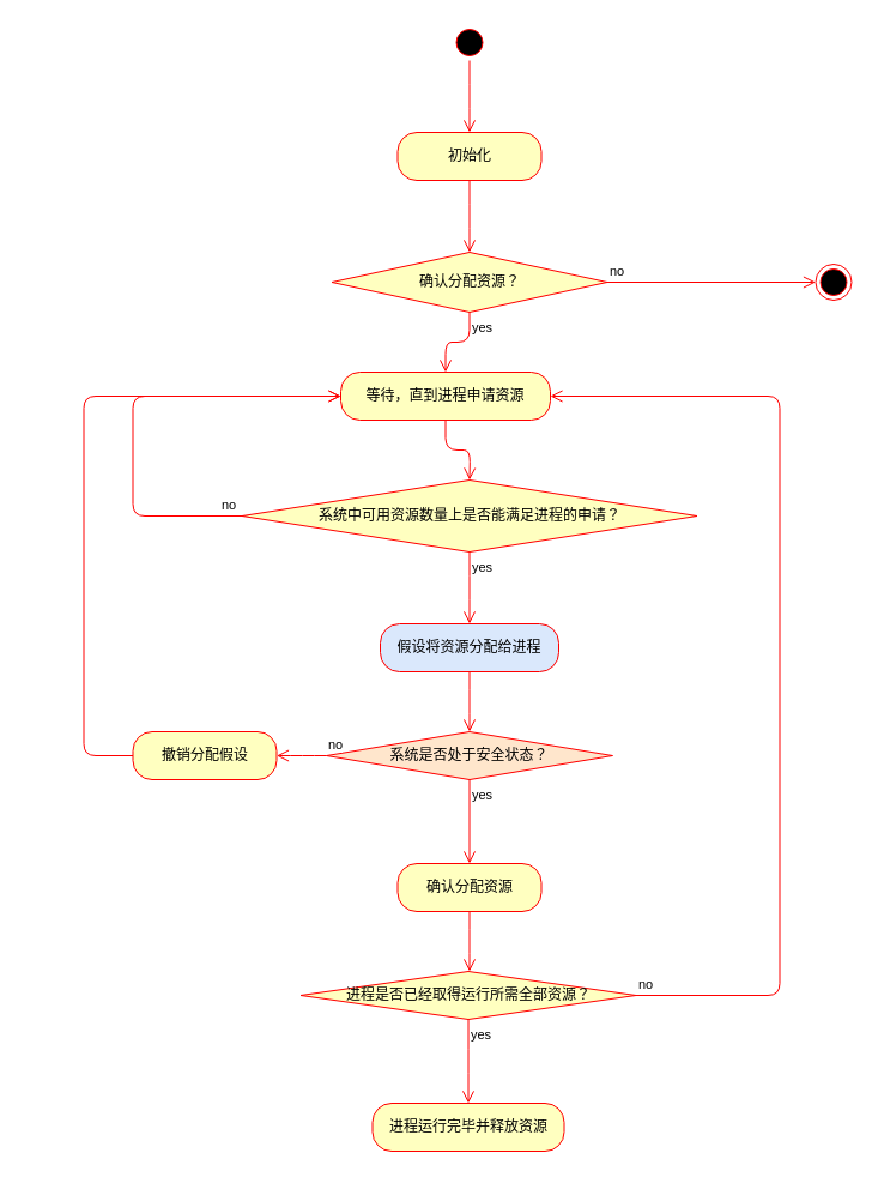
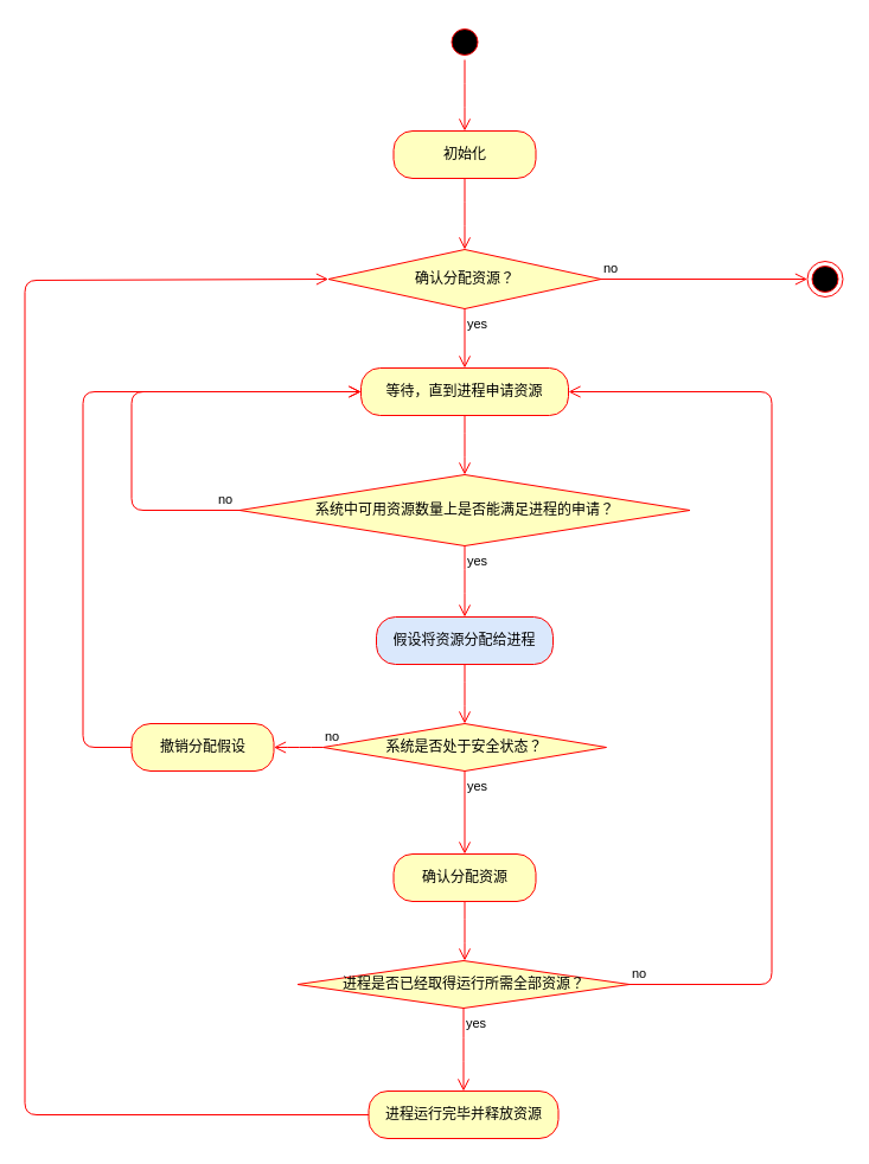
  <mxCell id="0" />
  <mxCell id="1" parent="0" />
  <mxCell id="2" value="" style="ellipse;html=1;shape=startState;fillColor=#000000;strokeColor=#ff0000;" parent="1" vertex="1"><mxGeometry x="376.5" y="20" width="30" height="30" as="geometry" /></mxCell>
  <mxCell id="3" value="" style="edgeStyle=orthogonalEdgeStyle;html=1;verticalAlign=bottom;endArrow=open;endSize=8;strokeColor=#ff0000;" parent="1" source="2" edge="1"><mxGeometry relative="1" as="geometry"><mxPoint x="391.5" y="110" as="targetPoint" /></mxGeometry></mxCell>
  <mxCell id="4" value="初始化" style="rounded=1;whiteSpace=wrap;html=1;arcSize=40;fontColor=#000000;fillColor=#ffffc0;strokeColor=#ff0000;" vertex="1" parent="1"><mxGeometry x="331.5" y="110" width="120" height="40" as="geometry" /></mxCell>
  <mxCell id="5" value="" style="edgeStyle=orthogonalEdgeStyle;html=1;verticalAlign=bottom;endArrow=open;endSize=8;strokeColor=#ff0000;" edge="1" source="4" parent="1"><mxGeometry relative="1" as="geometry"><mxPoint x="391.5" y="210" as="targetPoint" /></mxGeometry></mxCell>
  <mxCell id="6" value="确认分配资源？" style="rhombus;whiteSpace=wrap;html=1;fillColor=#ffffc0;strokeColor=#ff0000;" vertex="1" parent="1"><mxGeometry x="276.5" y="210" width="230" height="50" as="geometry" /></mxCell>
  <mxCell id="7" value="no" style="edgeStyle=orthogonalEdgeStyle;html=1;align=left;verticalAlign=bottom;endArrow=open;endSize=8;strokeColor=#ff0000;" edge="1" source="6" parent="1" target="23"><mxGeometry x="-1" relative="1" as="geometry"><mxPoint x="630.5" y="235" as="targetPoint" /></mxGeometry></mxCell>
  <mxCell id="8" value="yes" style="edgeStyle=orthogonalEdgeStyle;html=1;align=left;verticalAlign=top;endArrow=open;endSize=8;strokeColor=#ff0000;entryX=0.5;entryY=0;entryDx=0;entryDy=0;" edge="1" source="6" parent="1" target="9"><mxGeometry x="-1" relative="1" as="geometry"><mxPoint x="391.5" y="300" as="targetPoint" /></mxGeometry></mxCell>
- <mxCell id="9" value="等待，直到进程申请资源" style="rounded=1;whiteSpace=wrap;html=1;arcSize=40;fontColor=#000000;fillColor=#ffffc0;strokeColor=#ff0000;" vertex="1" parent="1"><mxGeometry x="284" y="310" width="175" height="40" as="geometry" /></mxCell>
+ <mxCell id="9" value="等待，直到进程申请资源" style="rounded=1;whiteSpace=wrap;html=1;arcSize=40;fontColor=#000000;fillColor=#ffffc0;strokeColor=#ff0000;" vertex="1" parent="1"><mxGeometry x="304" y="310" width="175" height="40" as="geometry" /></mxCell>
  <mxCell id="10" value="" style="edgeStyle=orthogonalEdgeStyle;html=1;verticalAlign=bottom;endArrow=open;endSize=8;strokeColor=#ff0000;" edge="1" source="9" parent="1"><mxGeometry relative="1" as="geometry"><mxPoint x="391.5" y="400" as="targetPoint" /></mxGeometry></mxCell>
  <mxCell id="11" value="系统中可用资源数量上是否能满足进程的申请？" style="rhombus;whiteSpace=wrap;html=1;fillColor=#ffffc0;strokeColor=#ff0000;" vertex="1" parent="1"><mxGeometry x="201.5" y="400" width="380" height="60" as="geometry" /></mxCell>
  <mxCell id="12" value="no" style="edgeStyle=orthogonalEdgeStyle;html=1;align=left;verticalAlign=bottom;endArrow=open;endSize=8;strokeColor=#ff0000;entryX=0;entryY=0.5;entryDx=0;entryDy=0;" edge="1" source="11" parent="1" target="9"><mxGeometry x="-0.895" relative="1" as="geometry"><mxPoint x="656.5" y="180" as="targetPoint" /><Array as="points"><mxPoint x="110.5" y="430" /><mxPoint x="110.5" y="330" /></Array><mxPoint as="offset" /></mxGeometry></mxCell>
  <mxCell id="13" value="yes" style="edgeStyle=orthogonalEdgeStyle;html=1;align=left;verticalAlign=top;endArrow=open;endSize=8;strokeColor=#ff0000;" edge="1" source="11" parent="1"><mxGeometry x="-1" relative="1" as="geometry"><mxPoint x="391.5" y="520" as="targetPoint" /></mxGeometry></mxCell>
  <mxCell id="14" value="假设将资源分配给进程" style="rounded=1;whiteSpace=wrap;html=1;arcSize=40;fontColor=#000000;fillColor=#dae8fc;strokeColor=#ff0000;" vertex="1" parent="1"><mxGeometry x="317" y="520" width="149" height="40" as="geometry" /></mxCell>
  <mxCell id="15" value="" style="edgeStyle=orthogonalEdgeStyle;html=1;verticalAlign=bottom;endArrow=open;endSize=8;strokeColor=#ff0000;" edge="1" source="14" parent="1"><mxGeometry relative="1" as="geometry"><mxPoint x="391.5" y="610" as="targetPoint" /></mxGeometry></mxCell>
- <mxCell id="16" value="系统是否处于安全状态？" style="rhombus;whiteSpace=wrap;html=1;fillColor=#ffe6cc;strokeColor=#ff0000;" vertex="1" parent="1"><mxGeometry x="272" y="610" width="239" height="40" as="geometry" /></mxCell>
+ <mxCell id="16" value="系统是否处于安全状态？" style="rhombus;whiteSpace=wrap;html=1;fillColor=#ffffc0;strokeColor=#ff0000;" vertex="1" parent="1"><mxGeometry x="272" y="610" width="239" height="40" as="geometry" /></mxCell>
  <mxCell id="17" value="no" style="edgeStyle=orthogonalEdgeStyle;html=1;align=left;verticalAlign=bottom;endArrow=open;endSize=8;strokeColor=#ff0000;" edge="1" source="16" parent="1"><mxGeometry x="-1" relative="1" as="geometry"><mxPoint x="230.5" y="630" as="targetPoint" /></mxGeometry></mxCell>
  <mxCell id="18" value="yes" style="edgeStyle=orthogonalEdgeStyle;html=1;align=left;verticalAlign=top;endArrow=open;endSize=8;strokeColor=#ff0000;" edge="1" source="16" parent="1"><mxGeometry x="-1" relative="1" as="geometry"><mxPoint x="391.5" y="720" as="targetPoint" /><Array as="points"><mxPoint x="391.5" y="720" /></Array></mxGeometry></mxCell>
  <mxCell id="19" value="撤销分配假设" style="rounded=1;whiteSpace=wrap;html=1;arcSize=40;fontColor=#000000;fillColor=#ffffc0;strokeColor=#ff0000;" vertex="1" parent="1"><mxGeometry x="110.5" y="610" width="120" height="40" as="geometry" /></mxCell>
  <mxCell id="20" value="" style="edgeStyle=orthogonalEdgeStyle;html=1;verticalAlign=bottom;endArrow=open;endSize=8;strokeColor=#ff0000;entryX=0;entryY=0.5;entryDx=0;entryDy=0;" edge="1" source="19" parent="1" target="9"><mxGeometry relative="1" as="geometry"><mxPoint x="80.5" y="290" as="targetPoint" /><Array as="points"><mxPoint x="69.5" y="630" /><mxPoint x="69.5" y="330" /></Array></mxGeometry></mxCell>
  <mxCell id="21" value="确认分配资源" style="rounded=1;whiteSpace=wrap;html=1;arcSize=40;fontColor=#000000;fillColor=#ffffc0;strokeColor=#ff0000;" vertex="1" parent="1"><mxGeometry x="331.5" y="720" width="120" height="40" as="geometry" /></mxCell>
  <mxCell id="22" value="" style="edgeStyle=orthogonalEdgeStyle;html=1;verticalAlign=bottom;endArrow=open;endSize=8;strokeColor=#ff0000;" edge="1" source="21" parent="1"><mxGeometry relative="1" as="geometry"><mxPoint x="391.5" y="810" as="targetPoint" /></mxGeometry></mxCell>
  <mxCell id="23" value="" style="ellipse;html=1;shape=endState;fillColor=#000000;strokeColor=#ff0000;" vertex="1" parent="1"><mxGeometry x="680.5" y="220" width="30" height="30" as="geometry" /></mxCell>
  <mxCell id="24" value="进程是否已经取得运行所需全部资源？" style="rhombus;whiteSpace=wrap;html=1;fillColor=#ffffc0;strokeColor=#ff0000;" vertex="1" parent="1"><mxGeometry x="250.5" y="810" width="280" height="40" as="geometry" /></mxCell>
  <mxCell id="25" value="no" style="edgeStyle=orthogonalEdgeStyle;html=1;align=left;verticalAlign=bottom;endArrow=open;endSize=8;strokeColor=#ff0000;entryX=1;entryY=0.5;entryDx=0;entryDy=0;" edge="1" source="24" parent="1" target="9"><mxGeometry x="-1" relative="1" as="geometry"><mxPoint x="650.5" y="330" as="targetPoint" /><Array as="points"><mxPoint x="650.5" y="830" /><mxPoint x="650.5" y="330" /></Array></mxGeometry></mxCell>
  <mxCell id="26" value="yes" style="edgeStyle=orthogonalEdgeStyle;html=1;align=left;verticalAlign=top;endArrow=open;endSize=8;strokeColor=#ff0000;" edge="1" source="24" parent="1"><mxGeometry x="-1" relative="1" as="geometry"><mxPoint x="390.5" y="920" as="targetPoint" /></mxGeometry></mxCell>
  <mxCell id="27" value="进程运行完毕并释放资源" style="rounded=1;whiteSpace=wrap;html=1;arcSize=40;fontColor=#000000;fillColor=#ffffc0;strokeColor=#ff0000;" vertex="1" parent="1"><mxGeometry x="310.5" y="920" width="160" height="40" as="geometry" /></mxCell>
+ <mxCell id="28" value="" style="edgeStyle=orthogonalEdgeStyle;html=1;verticalAlign=bottom;endArrow=open;endSize=8;strokeColor=#ff0000;entryX=0;entryY=0.5;entryDx=0;entryDy=0;" edge="1" source="27" parent="1" target="6"><mxGeometry relative="1" as="geometry"><mxPoint x="391.5" y="1020" as="targetPoint" /><Array as="points"><mxPoint x="20.5" y="940" /><mxPoint x="20.5" y="236" /></Array></mxGeometry></mxCell>
